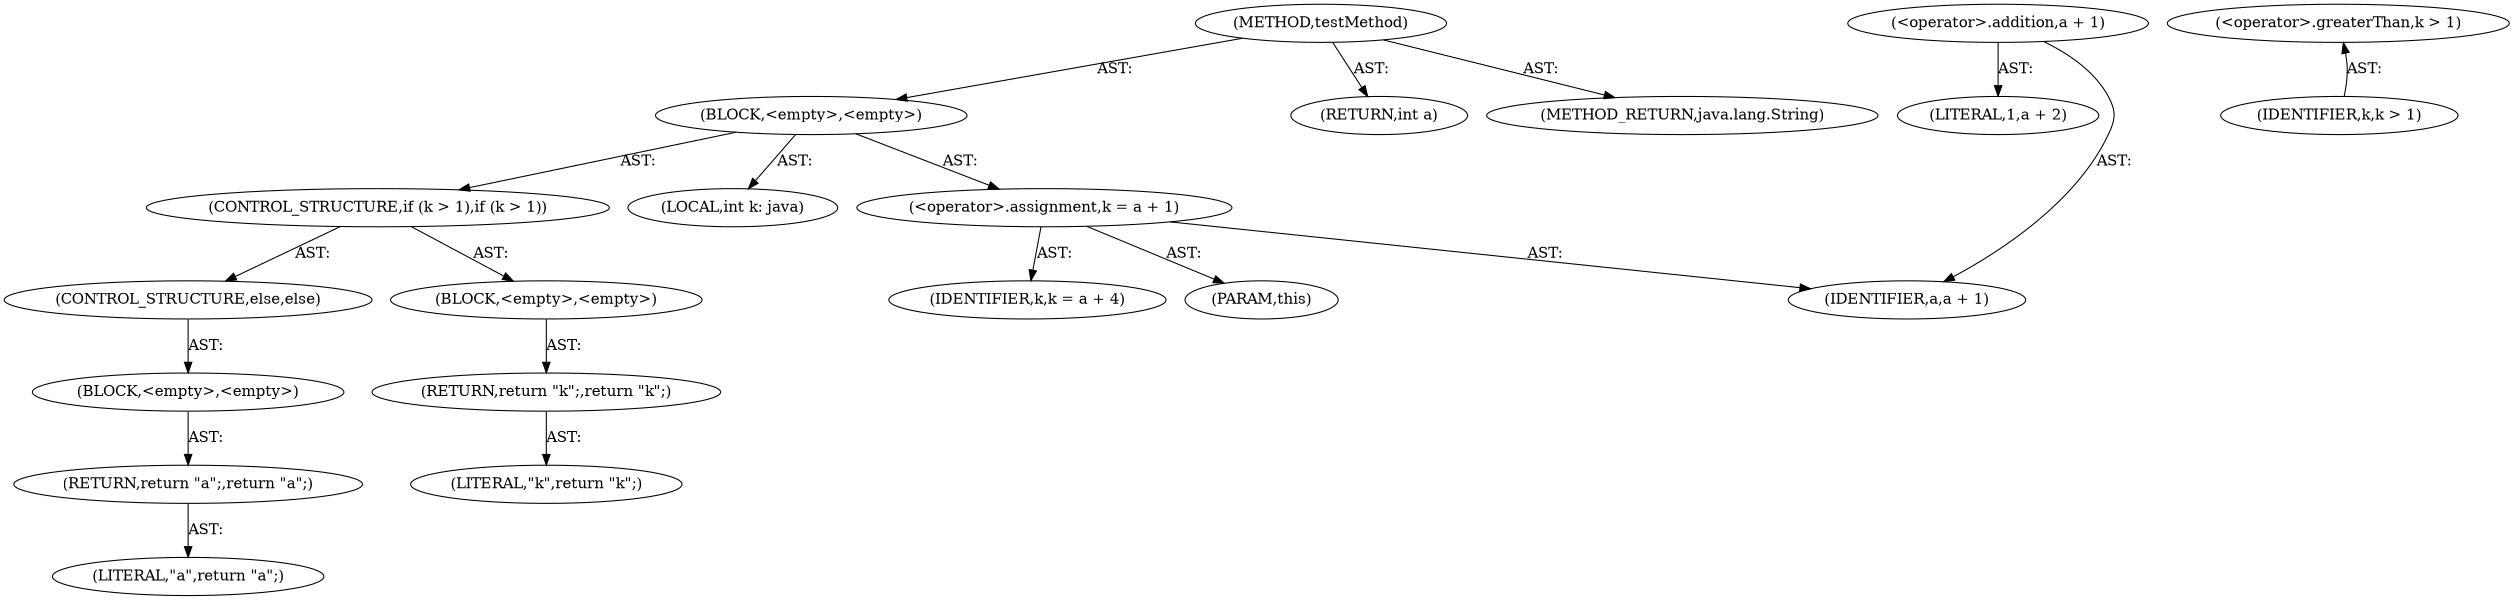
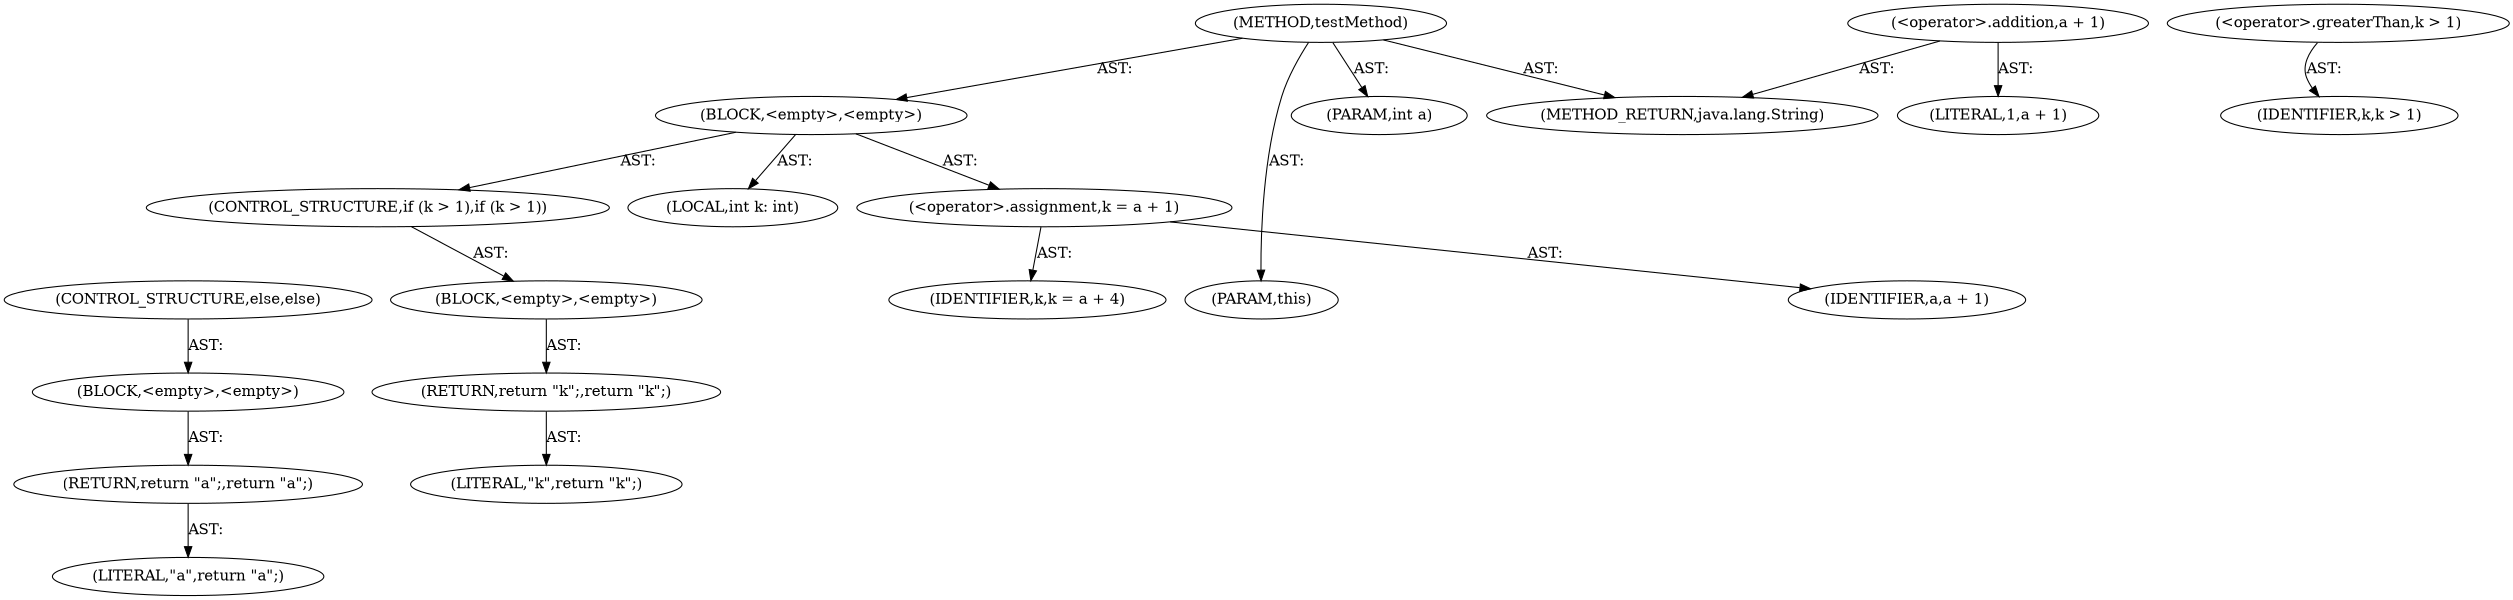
  digraph {
    n1 [label="(METHOD,testMethod)"]
    n2 [label="(PARAM,this)"]
-   n3 [label="(RETURN,int a)"]
+   n3 [label="(PARAM,int a)"]
    n4 [label="(BLOCK,<empty>,<empty>)"]
    n5 [label="(METHOD_RETURN,java.lang.String)"]
-   n6 [label="(LOCAL,int k: java)"]
+   n6 [label="(LOCAL,int k: int)"]
    n7 [label="(<operator>.assignment,k = a + 1)"]
    n8 [label="(CONTROL_STRUCTURE,if (k > 1),if (k > 1))"]
    n9 [label="(IDENTIFIER,k,k = a + 4)"]
    n10 [label="(IDENTIFIER,a,a + 1)"]
    n11 [label="(BLOCK,<empty>,<empty>)"]
    n12 [label="(CONTROL_STRUCTURE,else,else)"]
    n13 [label="(<operator>.addition,a + 1)"]
-   n14 [label="(LITERAL,1,a + 2)"]
+   n14 [label="(LITERAL,1,a + 1)"]
    n15 [label="(<operator>.greaterThan,k > 1)"]
    n16 [label="(IDENTIFIER,k,k > 1)"]
    n17 [label="(RETURN,return \"k\";,return \"k\";)"]
    n18 [label="(BLOCK,<empty>,<empty>)"]
    n19 [label="(LITERAL,\"k\",return \"k\";)"]
    n20 [label="(RETURN,return \"a\";,return \"a\";)"]
    n21 [label="(LITERAL,\"a\",return \"a\";)"]
-   n7 -> n2 [label="AST: "]
+   n1 -> n2 [label="AST: "]
    n1 -> n3 [label="AST: "]
    n1 -> n4 [label="AST: "]
    n1 -> n5 [label="AST: "]
    n4 -> n6 [label="AST: "]
    n4 -> n7 [label="AST: "]
    n4 -> n8 [label="AST: "]
    n7 -> n9 [label="AST: "]
    n7 -> n10 [label="AST: "]
    n8 -> n11 [label="AST: "]
-   n8 -> n12 [label="AST: "]
    n11 -> n17 [label="AST: "]
    n12 -> n18 [label="AST: "]
-   n13 -> n10 [label="AST: "]
+   n13 -> n5 [label="AST: "]
    n13 -> n14 [label="AST: "]
-   n16 -> n15 [label="AST: "]
+   n15 -> n16 [label="AST: "]
    n17 -> n19 [label="AST: "]
    n18 -> n20 [label="AST: "]
    n20 -> n21 [label="AST: "]
  }
